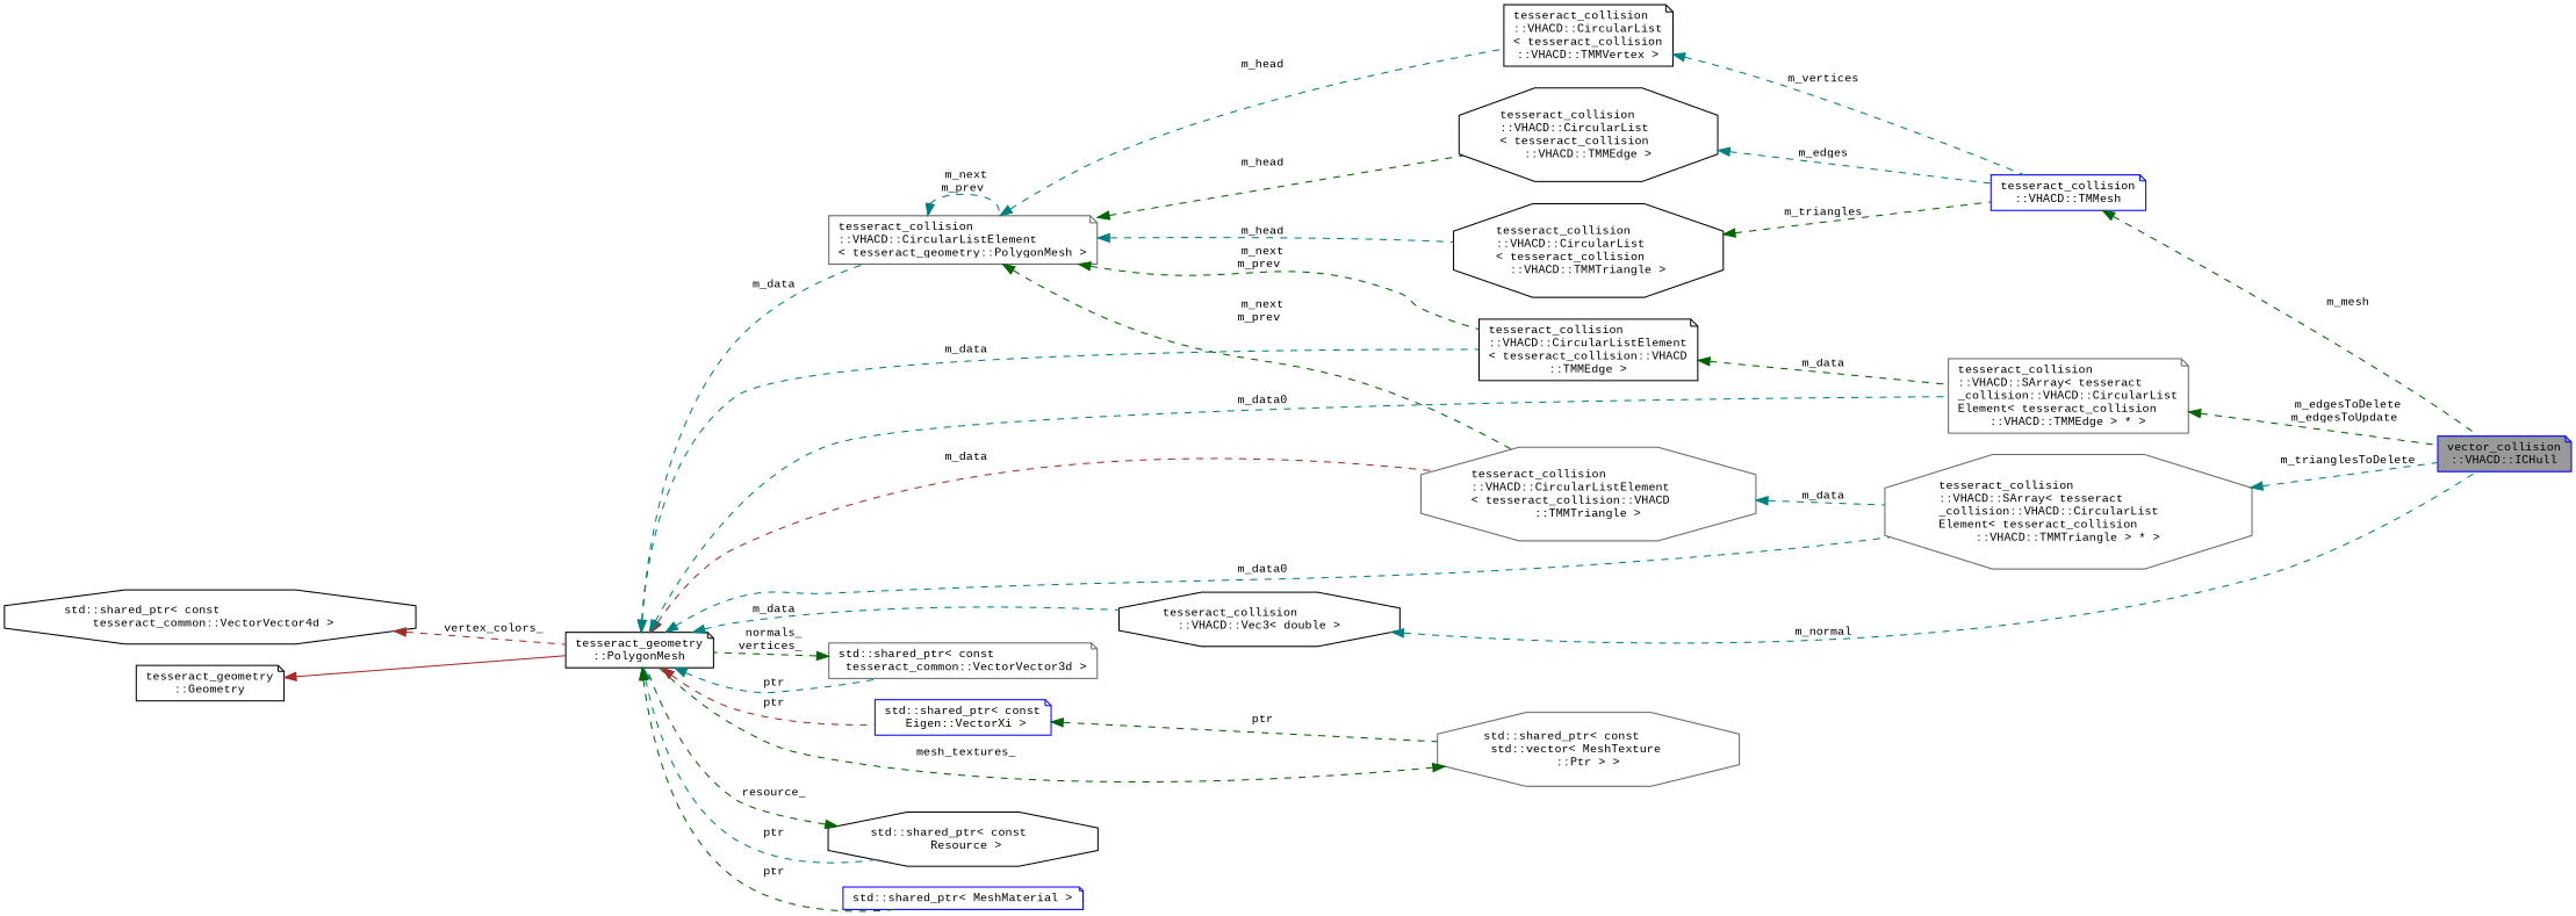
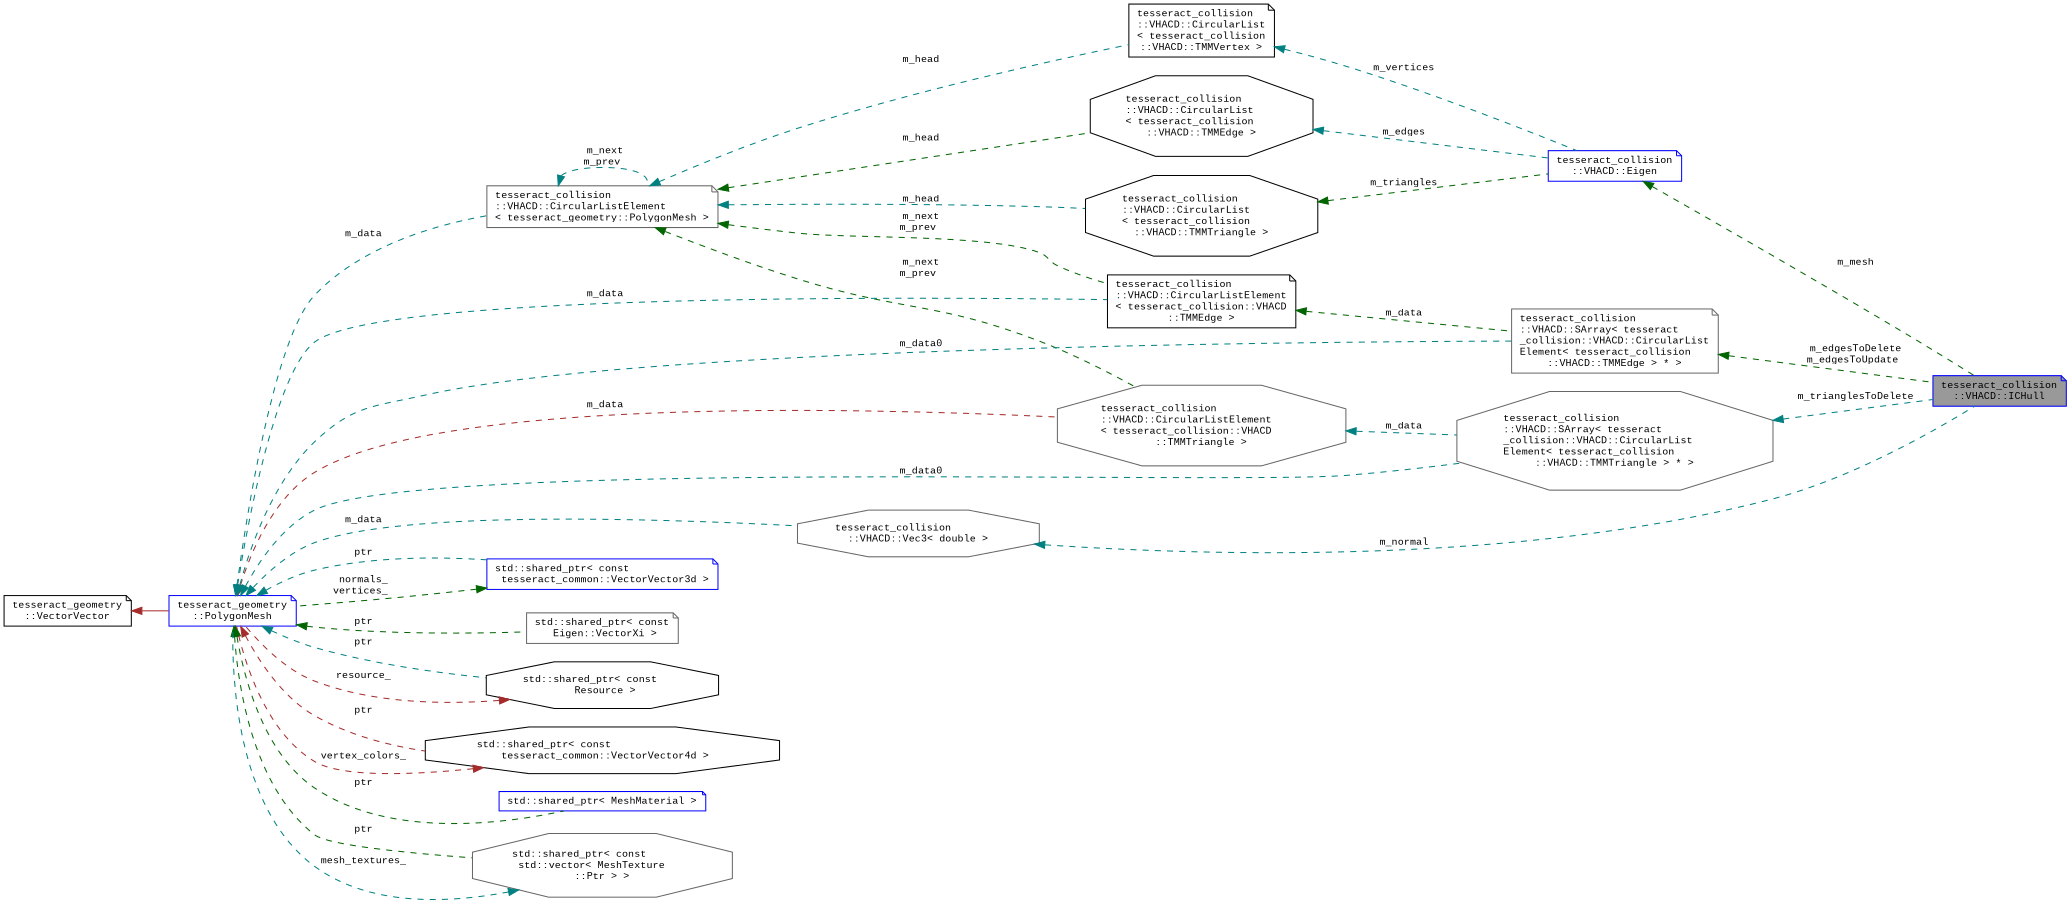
  digraph {
    fontname="Liberation Mono"
    rankdir=LR
    node [color=black fillcolor=white fontname="Liberation Mono" fontsize=10 shape=note style=filled]
    edge [color=teal dir=back fontname="Liberation Mono" fontsize=10 labelfontname=Helvetica labelfontsize=10 style=dashed]
-   n1 [color=blue fillcolor=grey60 fontcolor=black height=0.2 label="vector_collision\l::VHACD::ICHull" width=0.4]
-   n2 [color=blue height=0.2 label="tesseract_collision\l::VHACD::TMMesh" width=0.4]
+   n1 [color=blue fillcolor=grey60 fontcolor=black height=0.2 label="tesseract_collision\l::VHACD::ICHull" width=0.4]
+   n2 [color=blue height=0.2 label="tesseract_collision\l::VHACD::Eigen" width=0.4]
    n3 [height=0.2 label="tesseract_collision\l::VHACD::CircularList\l\< tesseract_collision\l::VHACD::TMMVertex \>" width=0.4]
    n4 [color=gray40 height=0.2 label="tesseract_collision\l::VHACD::CircularListElement\l\< tesseract_geometry::PolygonMesh \>" width=0.4]
    n5 [height=0.2 label="tesseract_collision\l::VHACD::CircularList\l\< tesseract_collision\l::VHACD::TMMEdge \>" shape=octagon width=0.4]
    n6 [height=0.2 label="tesseract_collision\l::VHACD::CircularList\l\< tesseract_collision\l::VHACD::TMMTriangle \>" shape=octagon width=0.4]
    n7 [height=0.2 label="tesseract_collision\l::VHACD::CircularListElement\l\< tesseract_collision::VHACD\l::TMMEdge \>" width=0.4]
    n8 [color=gray40 height=0.2 label="tesseract_collision\l::VHACD::CircularListElement\l\< tesseract_collision::VHACD\l::TMMTriangle \>" shape=octagon width=0.4]
    n9 [color=gray40 height=0.2 label="tesseract_collision\l::VHACD::SArray\< tesseract\l_collision::VHACD::CircularList\lElement\< tesseract_collision\l::VHACD::TMMEdge \> * \>" width=0.4]
    n10 [color=gray40 height=0.2 label="tesseract_collision\l::VHACD::SArray\< tesseract\l_collision::VHACD::CircularList\lElement\< tesseract_collision\l::VHACD::TMMTriangle \> * \>" shape=octagon width=0.4]
-   n11 [height=0.2 label="tesseract_geometry\l::PolygonMesh" width=0.4]
-   n12 [color=gray40 height=0.2 label="std::shared_ptr\< const\l tesseract_common::VectorVector3d \>" width=0.4]
-   n13 [color=blue height=0.2 label="std::shared_ptr\< const\l Eigen::VectorXi \>" width=0.4]
+   n11 [color=blue height=0.2 label="tesseract_geometry\l::PolygonMesh" width=0.4]
+   n12 [color=blue height=0.2 label="std::shared_ptr\< const\l tesseract_common::VectorVector3d \>" width=0.4]
+   n13 [color=gray40 height=0.2 label="std::shared_ptr\< const\l Eigen::VectorXi \>" width=0.4]
    n14 [height=0.2 label="std::shared_ptr\< const\l Resource \>" shape=octagon width=0.4]
    n15 [height=0.2 label="std::shared_ptr\< const\l tesseract_common::VectorVector4d \>" shape=octagon width=0.4]
    n16 [color=blue height=0.2 label="std::shared_ptr\< MeshMaterial \>" width=0.4]
    n17 [color=gray40 height=0.2 label="std::shared_ptr\< const\l std::vector\< MeshTexture\l::Ptr \> \>" shape=octagon width=0.4]
-   n18 [height=0.2 label="tesseract_collision\l::VHACD::Vec3\< double \>" shape=octagon width=0.4]
-   n19 [height=0.2 label="tesseract_geometry\l::Geometry" width=0.4]
+   n18 [color=gray40 height=0.2 label="tesseract_collision\l::VHACD::Vec3\< double \>" shape=octagon width=0.4]
+   n19 [height=0.2 label="tesseract_geometry\l::VectorVector" width=0.4]
    n2 -> n1 [color=darkgreen label=" m_mesh"]
    n3 -> n2 [label=" m_vertices"]
    n4 -> n3 [label=" m_head"]
    n4 -> n4 [label=" m_next\nm_prev"]
    n4 -> n5 [color=darkgreen label=" m_head"]
    n4 -> n6 [label=" m_head"]
    n4 -> n7 [color=darkgreen label=" m_next\nm_prev"]
    n4 -> n8 [color=darkgreen label=" m_next\nm_prev"]
    n5 -> n2 [label=" m_edges"]
    n6 -> n2 [color=darkgreen label=" m_triangles"]
    n7 -> n9 [color=darkgreen label=" m_data"]
    n8 -> n10 [label=" m_data"]
    n9 -> n1 [color=darkgreen label=" m_edgesToDelete\nm_edgesToUpdate"]
    n10 -> n1 [label=" m_trianglesToDelete"]
    n11 -> n4 [label=" m_data"]
    n11 -> n7 [label=" m_data"]
    n11 -> n8 [color=brown label=" m_data"]
    n11 -> n9 [label=" m_data0"]
    n11 -> n10 [label=" m_data0"]
    n11 -> n12 [label=" ptr"]
-   n11 -> n13 [color=brown label=" ptr"]
+   n11 -> n13 [color=darkgreen label=" ptr"]
    n11 -> n14 [label=" ptr"]
+   n11 -> n15 [color=brown label=" ptr"]
    n11 -> n16 [color=darkgreen label=" ptr"]
-   n13 -> n17 [color=darkgreen label=" ptr"]
+   n11 -> n17 [color=darkgreen label=" ptr"]
    n11 -> n18 [label=" m_data"]
    n12 -> n11 [color=darkgreen label=" normals_\nvertices_"]
-   n14 -> n11 [color=darkgreen label=" resource_"]
+   n14 -> n11 [color=brown label=" resource_"]
    n15 -> n11 [color=brown label=" vertex_colors_"]
-   n17 -> n11 [color=darkgreen label=" mesh_textures_"]
+   n17 -> n11 [label=" mesh_textures_"]
    n18 -> n1 [label=" m_normal"]
    n19 -> n11 [color=brown style=solid]
  }
